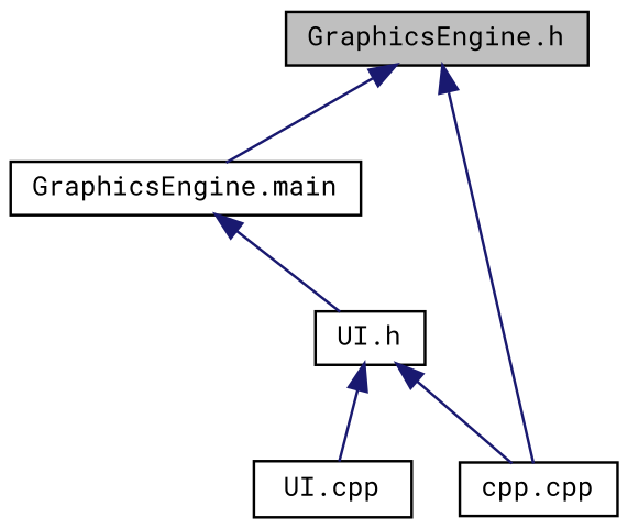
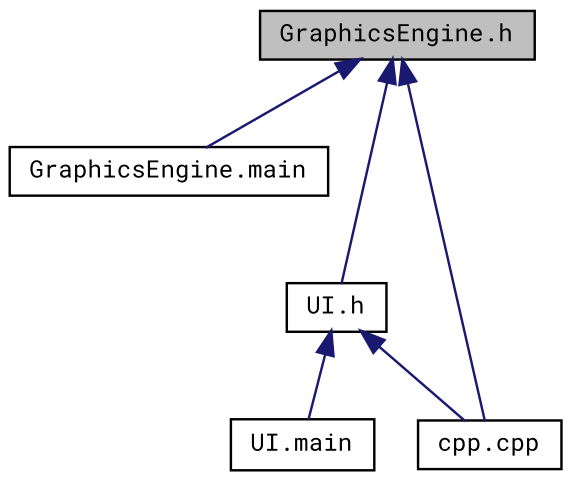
  digraph {
    fontname="Roboto Mono"
    node [color=black fillcolor=white fontname="Roboto Mono" fontsize=10 shape=record style=filled]
    edge [color=midnightblue dir=back fontname="Roboto Mono" fontsize=10 labelfontname=Helvetica labelfontsize=10 style=solid]
    n1 [fillcolor=grey75 fontcolor=black height=0.2 label="GraphicsEngine.h" width=0.4]
    n2 [height=0.2 label="GraphicsEngine.main" width=0.4]
    n3 [height=0.2 label="cpp.cpp" width=0.4]
    n4 [height=0.2 label="UI.h" width=0.4]
-   n5 [height=0.2 label="UI.cpp" width=0.4]
+   n5 [height=0.2 label="UI.main" width=0.4]
    n1 -> n2
    n1 -> n3
-   n2 -> n4
+   n1 -> n4
    n4 -> n3
    n4 -> n5
  }
